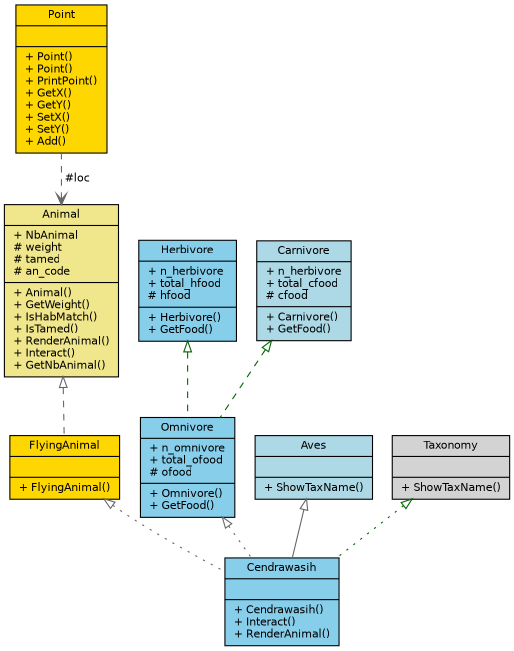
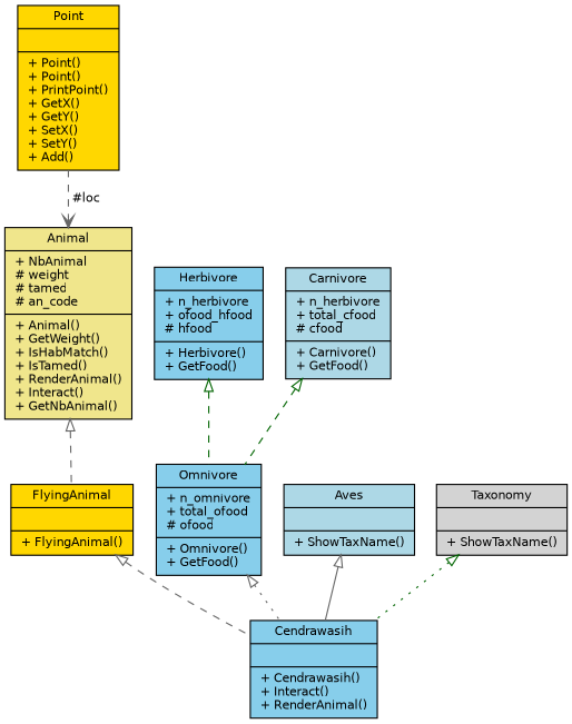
  digraph {
    node [color=black fillcolor=skyblue fontname=Helvetica fontsize=10 shape=record style=filled]
    edge [arrowtail=onormal color=gray40 dir=back fontname=Helvetica fontsize=10 labelfontname=Helvetica labelfontsize=10 style=dashed]
    n1 [fontcolor=black height=0.2 label="{Cendrawasih\n||+ Cendrawasih()\l+ Interact()\l+ RenderAnimal()\l}" width=0.4]
    n2 [fillcolor=gold height=0.2 label="{FlyingAnimal\n||+ FlyingAnimal()\l}" width=0.4]
    n3 [fillcolor=khaki height=0.2 label="{Animal\n|+ NbAnimal\l# weight\l# tamed\l# an_code\l|+ Animal()\l+ GetWeight()\l+ IsHabMatch()\l+ IsTamed()\l+ RenderAnimal()\l+ Interact()\l+ GetNbAnimal()\l}" width=0.4]
    n4 [fillcolor=gold height=0.2 label="{Point\n||+ Point()\l+ Point()\l+ PrintPoint()\l+ GetX()\l+ GetY()\l+ SetX()\l+ SetY()\l+ Add()\l}" width=0.4]
    n5 [height=0.2 label="{Omnivore\n|+ n_omnivore\l+ total_ofood\l# ofood\l|+ Omnivore()\l+ GetFood()\l}" width=0.4]
-   n6 [height=0.2 label="{Herbivore\n|+ n_herbivore\l+ total_hfood\l# hfood\l|+ Herbivore()\l+ GetFood()\l}" width=0.4]
+   n6 [height=0.2 label="{Herbivore\n|+ n_herbivore\l+ ofood_hfood\l# hfood\l|+ Herbivore()\l+ GetFood()\l}" width=0.4]
    n7 [fillcolor=lightblue height=0.2 label="{Carnivore\n|+ n_herbivore\l+ total_cfood\l# cfood\l|+ Carnivore()\l+ GetFood()\l}" width=0.4]
    n8 [fillcolor=lightblue height=0.2 label="{Aves\n||+ ShowTaxName()\l}" width=0.4]
    n9 [fillcolor=lightgrey height=0.2 label="{Taxonomy\n||+ ShowTaxName()\l}" width=0.4]
-   n2 -> n1 [style=dotted]
+   n2 -> n1
    n3 -> n2
    n4 -> n3 [arrowhead=vee label=" #loc" arrowtail="" dir=""]
    n5 -> n1 [style=dotted]
    n6 -> n5 [color=darkgreen]
    n7 -> n5 [color=darkgreen]
    n8 -> n1 [style=solid]
    n9 -> n1 [color=darkgreen style=dotted]
  }
